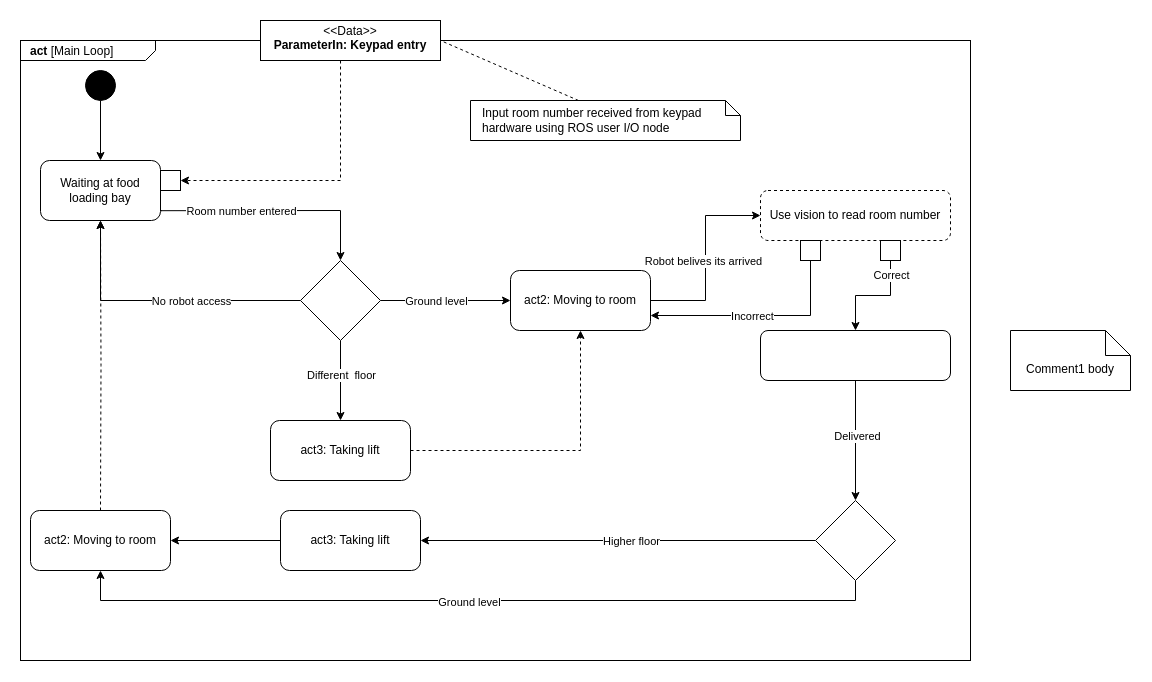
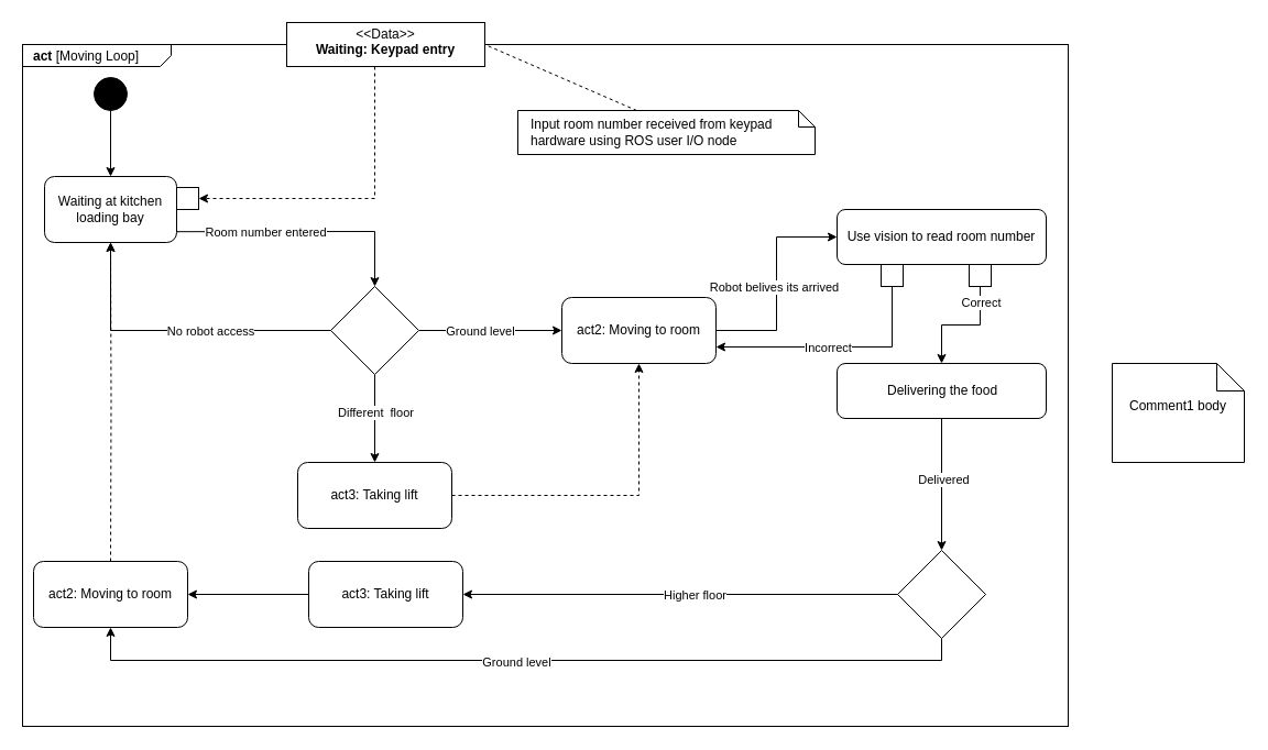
  <mxCell id="0" />
  <mxCell id="1" parent="0" />
- <mxCell id="2" value="&lt;p style=&quot;margin:0px;margin-top:4px;margin-left:10px;text-align:left;&quot;&gt;&lt;b&gt;act&lt;/b&gt;   [Main Loop]&lt;/p&gt;" style="html=1;shape=mxgraph.sysml.package;align=left;spacingLeft=5;verticalAlign=top;spacingTop=-3;labelX=135;html=1;overflow=fill;" vertex="1" parent="1"><mxGeometry x="20" y="40" width="950" height="620" as="geometry" /></mxCell>
+ <mxCell id="2" value="&lt;p style=&quot;margin:0px;margin-top:4px;margin-left:10px;text-align:left;&quot;&gt;&lt;b&gt;act&lt;/b&gt;   [Moving Loop]&lt;/p&gt;" style="html=1;shape=mxgraph.sysml.package;align=left;spacingLeft=5;verticalAlign=top;spacingTop=-3;labelX=135;html=1;overflow=fill;" vertex="1" parent="1"><mxGeometry x="20" y="40" width="950" height="620" as="geometry" /></mxCell>
  <mxCell id="3" style="edgeStyle=orthogonalEdgeStyle;rounded=0;orthogonalLoop=1;jettySize=auto;html=1;exitX=0.5;exitY=1;exitDx=0;exitDy=0;entryX=0.5;entryY=0;entryDx=0;entryDy=0;" parent="1" source="4" target="7" edge="1"><mxGeometry relative="1" as="geometry" /></mxCell>
  <mxCell id="4" value="" style="ellipse;whiteSpace=wrap;html=1;aspect=fixed;strokeColor=#000000;fillColor=#000000;" parent="1" vertex="1"><mxGeometry x="85" y="70" width="30" height="30" as="geometry" /></mxCell>
  <mxCell id="5" style="edgeStyle=orthogonalEdgeStyle;rounded=0;orthogonalLoop=1;jettySize=auto;html=1;exitX=1.01;exitY=0.837;exitDx=0;exitDy=0;exitPerimeter=0;" parent="1" source="7" edge="1"><mxGeometry relative="1" as="geometry"><mxPoint x="340" y="260" as="targetPoint" /><Array as="points"><mxPoint x="160" y="210" /><mxPoint x="340" y="210" /></Array></mxGeometry></mxCell>
  <mxCell id="6" value="Room number entered" style="edgeLabel;html=1;align=center;verticalAlign=middle;resizable=0;points=[];" parent="5" vertex="1" connectable="0"><mxGeometry x="-0.111" y="-3" relative="1" as="geometry"><mxPoint x="-21" y="-3" as="offset" /></mxGeometry></mxCell>
- <mxCell id="7" value="Waiting at food loading bay" style="rounded=1;whiteSpace=wrap;html=1;" parent="1" vertex="1"><mxGeometry x="40" y="160" width="120" height="60" as="geometry" /></mxCell>
+ <mxCell id="7" value="Waiting at kitchen loading bay" style="rounded=1;whiteSpace=wrap;html=1;" parent="1" vertex="1"><mxGeometry x="40" y="160" width="120" height="60" as="geometry" /></mxCell>
  <mxCell id="8" style="edgeStyle=orthogonalEdgeStyle;rounded=0;orthogonalLoop=1;jettySize=auto;html=1;exitX=0;exitY=0.5;exitDx=0;exitDy=0;entryX=0.5;entryY=1;entryDx=0;entryDy=0;" parent="1" source="14" target="7" edge="1"><mxGeometry relative="1" as="geometry"><mxPoint x="120" y="400" as="targetPoint" /></mxGeometry></mxCell>
  <mxCell id="9" value="No robot access" style="edgeLabel;html=1;align=center;verticalAlign=middle;resizable=0;points=[];" parent="8" vertex="1" connectable="0"><mxGeometry x="0.203" y="-1" relative="1" as="geometry"><mxPoint x="58" y="1" as="offset" /></mxGeometry></mxCell>
  <mxCell id="10" style="edgeStyle=orthogonalEdgeStyle;rounded=0;orthogonalLoop=1;jettySize=auto;html=1;exitX=0.5;exitY=1;exitDx=0;exitDy=0;entryX=0.5;entryY=0;entryDx=0;entryDy=0;" parent="1" source="14" edge="1" target="19"><mxGeometry relative="1" as="geometry"><mxPoint x="340" y="400" as="targetPoint" /></mxGeometry></mxCell>
  <mxCell id="11" value="Different &amp;nbsp;floor" style="edgeLabel;html=1;align=center;verticalAlign=middle;resizable=0;points=[];" parent="10" vertex="1" connectable="0"><mxGeometry x="-0.156" relative="1" as="geometry"><mxPoint as="offset" /></mxGeometry></mxCell>
  <mxCell id="12" style="edgeStyle=orthogonalEdgeStyle;rounded=0;orthogonalLoop=1;jettySize=auto;html=1;exitX=1;exitY=0.5;exitDx=0;exitDy=0;entryX=0;entryY=0.5;entryDx=0;entryDy=0;" parent="1" source="14" edge="1" target="17"><mxGeometry relative="1" as="geometry"><mxPoint x="490" y="300" as="targetPoint" /></mxGeometry></mxCell>
  <mxCell id="13" value="Ground level" style="edgeLabel;html=1;align=center;verticalAlign=middle;resizable=0;points=[];" parent="12" vertex="1" connectable="0"><mxGeometry x="-0.312" y="2" relative="1" as="geometry"><mxPoint x="11" y="2" as="offset" /></mxGeometry></mxCell>
  <mxCell id="14" value="" style="rhombus;whiteSpace=wrap;html=1;" parent="1" vertex="1"><mxGeometry x="300" y="260.001" width="80" height="80" as="geometry" /></mxCell>
  <mxCell id="15" style="edgeStyle=orthogonalEdgeStyle;rounded=0;orthogonalLoop=1;jettySize=auto;html=1;exitX=1;exitY=0.5;exitDx=0;exitDy=0;entryX=0;entryY=0.5;entryDx=0;entryDy=0;" edge="1" parent="1" source="17" target="39"><mxGeometry relative="1" as="geometry" /></mxCell>
  <mxCell id="16" value="Robot belives its arrived" style="edgeLabel;html=1;align=center;verticalAlign=middle;resizable=0;points=[];" vertex="1" connectable="0" parent="15"><mxGeometry x="0.122" y="3" relative="1" as="geometry"><mxPoint y="14" as="offset" /></mxGeometry></mxCell>
  <mxCell id="17" value="act2: Moving to room" style="rounded=1;whiteSpace=wrap;html=1;" parent="1" vertex="1"><mxGeometry x="510" y="270" width="140" height="60" as="geometry" /></mxCell>
  <mxCell id="18" style="edgeStyle=orthogonalEdgeStyle;rounded=0;orthogonalLoop=1;jettySize=auto;html=1;exitX=1;exitY=0.5;exitDx=0;exitDy=0;entryX=0.5;entryY=1;entryDx=0;entryDy=0;dashed=1;" parent="1" source="19" target="17" edge="1"><mxGeometry relative="1" as="geometry" /></mxCell>
  <mxCell id="19" value="act3: Taking lift" style="rounded=1;whiteSpace=wrap;html=1;" parent="1" vertex="1"><mxGeometry x="270" y="420" width="140" height="60" as="geometry" /></mxCell>
  <mxCell id="20" value="" style="edgeStyle=orthogonalEdgeStyle;rounded=0;orthogonalLoop=1;jettySize=auto;html=1;" parent="1" source="22" target="28" edge="1"><mxGeometry relative="1" as="geometry" /></mxCell>
  <mxCell id="21" value="Delivered" style="edgeLabel;html=1;align=center;verticalAlign=middle;resizable=0;points=[];" vertex="1" connectable="0" parent="20"><mxGeometry x="-0.088" y="1" relative="1" as="geometry"><mxPoint as="offset" /></mxGeometry></mxCell>
  <mxCell id="22" value="" style="rounded=1;whiteSpace=wrap;html=1;" parent="1" vertex="1"><mxGeometry x="760" y="330" width="190" height="50" as="geometry" /></mxCell>
+ <mxCell id="23" value="Delivering the food" style="text;strokeColor=none;fillColor=none;align=left;verticalAlign=middle;spacingLeft=4;spacingRight=4;overflow=hidden;points=[[0,0.5],[1,0.5]];portConstraint=eastwest;rotatable=0;whiteSpace=wrap;html=1;" parent="1" vertex="1"><mxGeometry x="800" y="340" width="140" height="30" as="geometry" /></mxCell>
  <mxCell id="24" style="edgeStyle=orthogonalEdgeStyle;rounded=0;orthogonalLoop=1;jettySize=auto;html=1;exitX=0;exitY=0.5;exitDx=0;exitDy=0;entryX=1;entryY=0.5;entryDx=0;entryDy=0;" parent="1" source="28" target="30" edge="1"><mxGeometry relative="1" as="geometry"><mxPoint x="660" y="540.333" as="targetPoint" /></mxGeometry></mxCell>
  <mxCell id="25" value="Higher floor" style="edgeLabel;html=1;align=center;verticalAlign=middle;resizable=0;points=[];" parent="24" vertex="1" connectable="0"><mxGeometry x="0.221" relative="1" as="geometry"><mxPoint x="56" as="offset" /></mxGeometry></mxCell>
  <mxCell id="26" style="edgeStyle=orthogonalEdgeStyle;rounded=0;orthogonalLoop=1;jettySize=auto;html=1;exitX=0.5;exitY=1;exitDx=0;exitDy=0;entryX=0.5;entryY=1;entryDx=0;entryDy=0;" parent="1" source="28" edge="1"><mxGeometry relative="1" as="geometry"><mxPoint x="100" y="570" as="targetPoint" /><Array as="points"><mxPoint x="855" y="600" /><mxPoint x="100" y="600" /></Array></mxGeometry></mxCell>
  <mxCell id="27" value="Ground level" style="edgeLabel;html=1;align=center;verticalAlign=middle;resizable=0;points=[];" parent="26" vertex="1" connectable="0"><mxGeometry x="-0.221" y="1" relative="1" as="geometry"><mxPoint x="-92" as="offset" /></mxGeometry></mxCell>
  <mxCell id="28" value="" style="rhombus;whiteSpace=wrap;html=1;" parent="1" vertex="1"><mxGeometry x="815" y="500.001" width="80" height="80" as="geometry" /></mxCell>
  <mxCell id="29" style="edgeStyle=orthogonalEdgeStyle;rounded=0;orthogonalLoop=1;jettySize=auto;html=1;exitX=0;exitY=0.5;exitDx=0;exitDy=0;entryX=1;entryY=0.5;entryDx=0;entryDy=0;" parent="1" source="30" edge="1"><mxGeometry relative="1" as="geometry"><mxPoint x="170" y="540" as="targetPoint" /></mxGeometry></mxCell>
  <mxCell id="30" value="act3: Taking lift" style="rounded=1;whiteSpace=wrap;html=1;" parent="1" vertex="1"><mxGeometry x="280" y="510" width="140" height="60" as="geometry" /></mxCell>
  <mxCell id="31" style="edgeStyle=orthogonalEdgeStyle;rounded=0;orthogonalLoop=1;jettySize=auto;html=1;exitX=0.5;exitY=0;exitDx=0;exitDy=0;entryX=0.5;entryY=1;entryDx=0;entryDy=0;dashed=1;" parent="1" target="7" edge="1"><mxGeometry relative="1" as="geometry"><mxPoint x="100" y="510" as="sourcePoint" /></mxGeometry></mxCell>
  <mxCell id="32" value="act2: Moving to room" style="rounded=1;whiteSpace=wrap;html=1;" parent="1" vertex="1"><mxGeometry x="30" y="510" width="140" height="60" as="geometry" /></mxCell>
  <mxCell id="33" style="edgeStyle=orthogonalEdgeStyle;rounded=0;orthogonalLoop=1;jettySize=auto;html=1;entryX=1;entryY=0.5;entryDx=0;entryDy=0;dashed=1;" edge="1" parent="1" target="38"><mxGeometry relative="1" as="geometry"><mxPoint x="340.029" y="60" as="sourcePoint" /><mxPoint x="170" y="180" as="targetPoint" /><Array as="points"><mxPoint x="340" y="180" /></Array></mxGeometry></mxCell>
- <mxCell id="34" value="&lt;p style=&quot;margin:0px;margin-top:4px;text-align:center;&quot;&gt;&amp;lt;&amp;lt;Data&amp;gt;&amp;gt;&lt;br&gt;&lt;b&gt;ParameterIn: Keypad entry&lt;/b&gt;&lt;/p&gt;&lt;p style=&quot;margin:0px;margin-left:8px;text-align:center;&quot;&gt;&lt;br&gt;&lt;/p&gt;" style="shape=rect;html=1;overflow=fill;whiteSpace=wrap;align=center;" vertex="1" parent="1"><mxGeometry x="260" y="20" width="180" height="40" as="geometry" /></mxCell>
- <mxCell id="35" value="Comment1 body" style="shape=note2;boundedLbl=1;whiteSpace=wrap;html=1;size=25;verticalAlign=top;align=center;" vertex="1" parent="1"><mxGeometry x="1010" y="330" width="120" height="60" as="geometry" /></mxCell>
+ <mxCell id="34" value="&lt;p style=&quot;margin:0px;margin-top:4px;text-align:center;&quot;&gt;&amp;lt;&amp;lt;Data&amp;gt;&amp;gt;&lt;br&gt;&lt;b&gt;Waiting: Keypad entry&lt;/b&gt;&lt;/p&gt;&lt;p style=&quot;margin:0px;margin-left:8px;text-align:center;&quot;&gt;&lt;br&gt;&lt;/p&gt;" style="shape=rect;html=1;overflow=fill;whiteSpace=wrap;align=center;" vertex="1" parent="1"><mxGeometry x="260" y="20" width="180" height="40" as="geometry" /></mxCell>
+ <mxCell id="35" value="Comment1 body" style="shape=note2;boundedLbl=1;whiteSpace=wrap;html=1;size=25;verticalAlign=top;align=center;" vertex="1" parent="1"><mxGeometry x="1010" y="330" width="120" height="90" as="geometry" /></mxCell>
  <mxCell id="36" value="Input room number received from keypad hardware using ROS user I/O node" style="shape=note;size=15;align=left;spacingLeft=10;html=1;whiteSpace=wrap;" vertex="1" parent="1"><mxGeometry x="470" y="100" width="270" height="40" as="geometry" /></mxCell>
  <mxCell id="37" value="" style="edgeStyle=none;endArrow=none;exitX=0.4;exitY=0;dashed=1;html=1;rounded=0;entryX=1;entryY=0.5;entryDx=0;entryDy=0;" edge="1" source="36" parent="1" target="34"><mxGeometry x="1" relative="1" as="geometry"><mxPoint x="640" y="610" as="targetPoint" /></mxGeometry></mxCell>
  <mxCell id="38" value="" style="rounded=0;whiteSpace=wrap;html=1;" vertex="1" parent="1"><mxGeometry x="160" y="170" width="20" height="20" as="geometry" /></mxCell>
- <mxCell id="39" value="Use vision to read room number" style="rounded=1;whiteSpace=wrap;html=1;dashed=1;" vertex="1" parent="1"><mxGeometry x="760" y="190" width="190" height="50" as="geometry" /></mxCell>
+ <mxCell id="39" value="Use vision to read room number" style="rounded=1;whiteSpace=wrap;html=1;" vertex="1" parent="1"><mxGeometry x="760" y="190" width="190" height="50" as="geometry" /></mxCell>
  <mxCell id="40" style="edgeStyle=orthogonalEdgeStyle;rounded=0;orthogonalLoop=1;jettySize=auto;html=1;exitX=0.5;exitY=1;exitDx=0;exitDy=0;entryX=0.5;entryY=0;entryDx=0;entryDy=0;" edge="1" parent="1" source="42" target="22"><mxGeometry relative="1" as="geometry" /></mxCell>
  <mxCell id="41" value="Correct" style="edgeLabel;html=1;align=center;verticalAlign=middle;resizable=0;points=[];" vertex="1" connectable="0" parent="40"><mxGeometry x="-0.727" relative="1" as="geometry"><mxPoint as="offset" /></mxGeometry></mxCell>
  <mxCell id="42" value="" style="rounded=0;whiteSpace=wrap;html=1;" vertex="1" parent="1"><mxGeometry x="880" y="240" width="20" height="20" as="geometry" /></mxCell>
  <mxCell id="43" style="edgeStyle=orthogonalEdgeStyle;rounded=0;orthogonalLoop=1;jettySize=auto;html=1;exitX=0.5;exitY=1;exitDx=0;exitDy=0;entryX=1;entryY=0.75;entryDx=0;entryDy=0;" edge="1" parent="1" source="45" target="17"><mxGeometry relative="1" as="geometry" /></mxCell>
  <mxCell id="44" value="Incorrect" style="edgeLabel;html=1;align=center;verticalAlign=middle;resizable=0;points=[];" vertex="1" connectable="0" parent="43"><mxGeometry x="0.064" relative="1" as="geometry"><mxPoint as="offset" /></mxGeometry></mxCell>
  <mxCell id="45" value="" style="rounded=0;whiteSpace=wrap;html=1;" vertex="1" parent="1"><mxGeometry x="800" y="240" width="20" height="20" as="geometry" /></mxCell>
